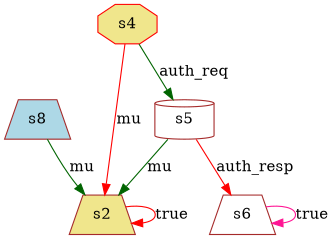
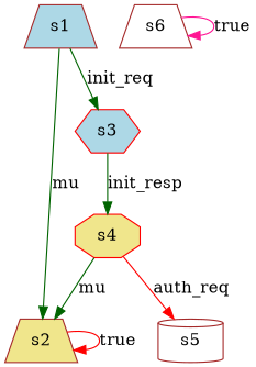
  digraph {
    node [color=brown fillcolor=lightblue shape=trapezium style=filled]
    edge [color=darkgreen]
-   n1 [label=s8]
+   n1 [label=s1]
    n2 [fillcolor=khaki label=s2]
+   n3 [color=red label=s3 shape=hexagon]
    n4 [color=red fillcolor=khaki label=s4 shape=octagon]
    n5 [fillcolor=white label=s5 shape=cylinder]
    n6 [fillcolor=white label=s6]
    n1 -> n2 [label=mu]
+   n1 -> n3 [label=init_req]
    n2 -> n2 [color=red label=true]
-   n4 -> n2 [color=red label=mu]
-   n4 -> n5 [label=auth_req]
-   n5 -> n2 [label=mu]
-   n5 -> n6 [color=red label=auth_resp]
+   n3 -> n4 [label=init_resp]
+   n4 -> n2 [label=mu]
+   n4 -> n5 [color=red label=auth_req]
    n6 -> n6 [color=deeppink label=true]
  }
